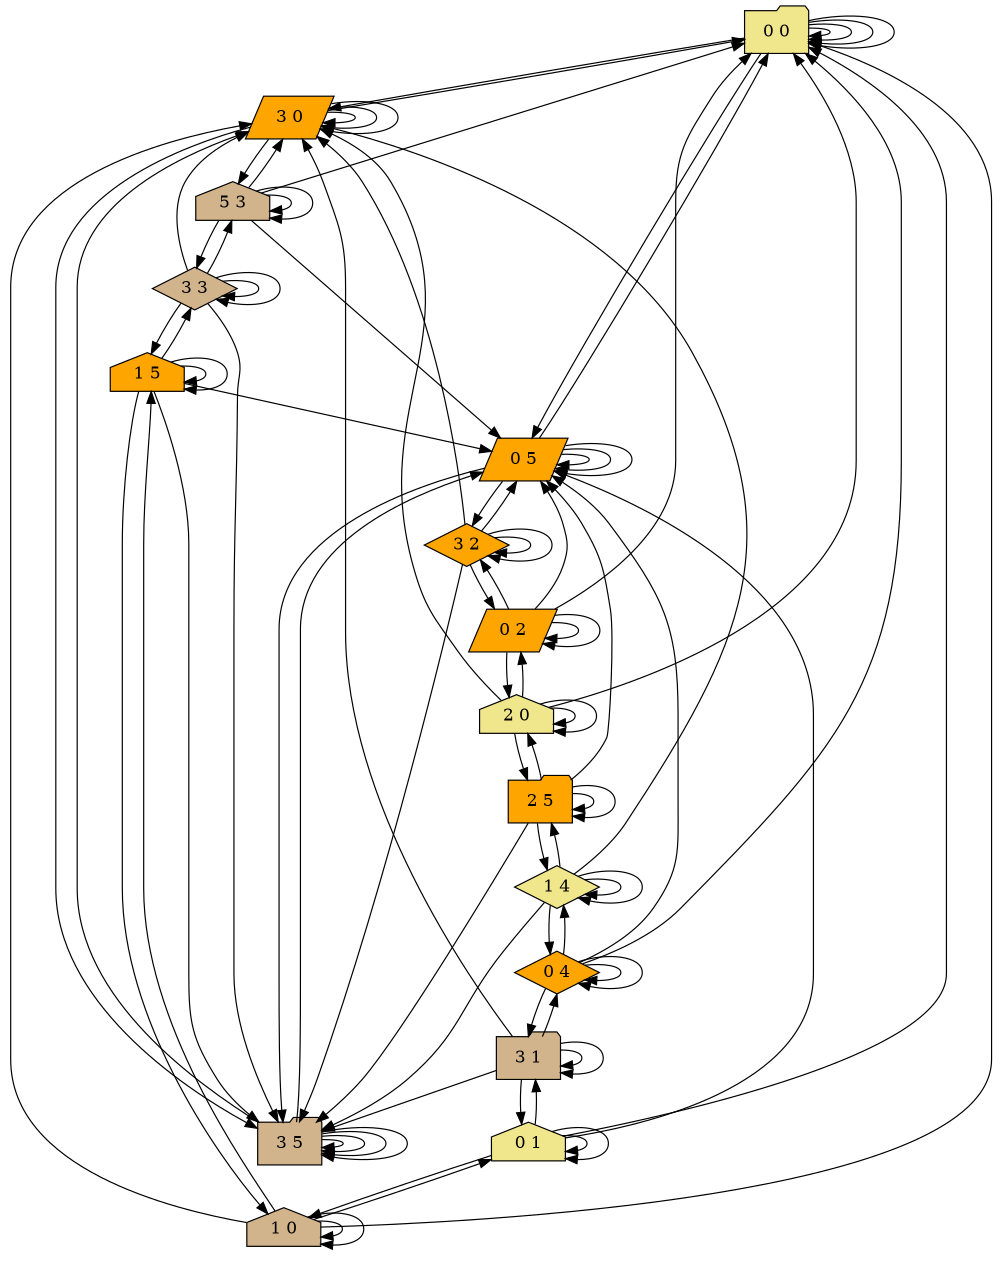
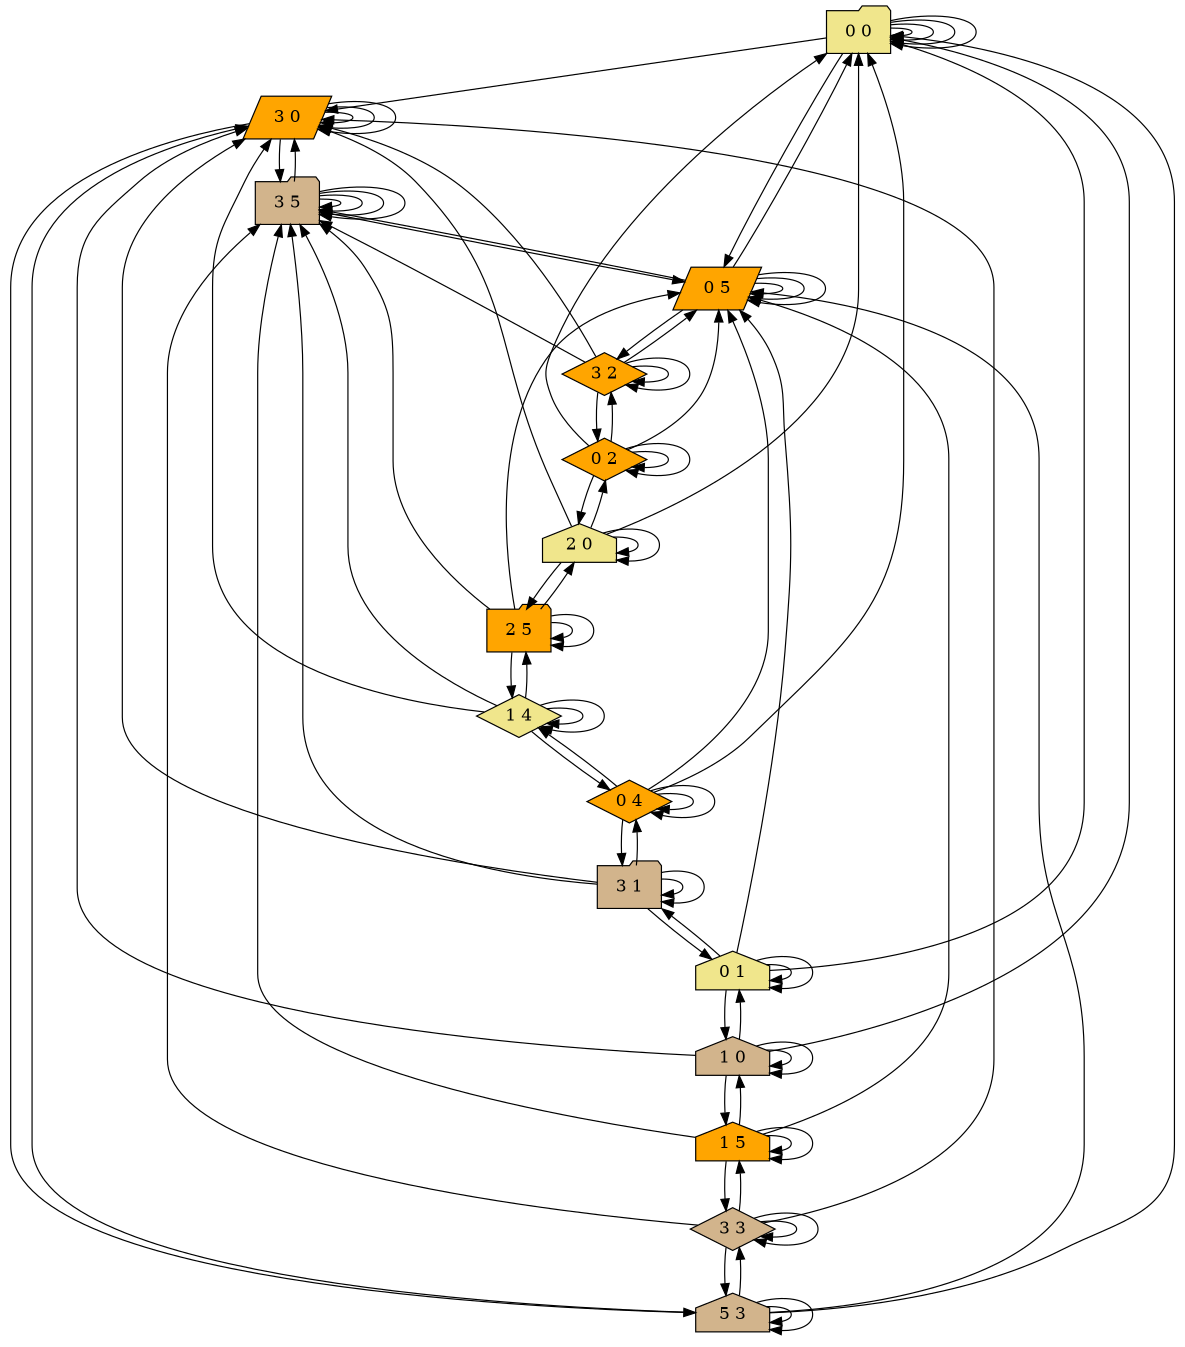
  digraph {
    node [fillcolor=orange shape=house style=filled]
    n1 [fillcolor=khaki label="0 0" shape=folder]
    n2 [label="3 0" shape=parallelogram]
    n3 [label="0 5" shape=parallelogram]
    n4 [fillcolor=tan label="3 5" shape=folder]
    n5 [fillcolor=tan label="5 3"]
    n6 [label="3 2" shape=diamond]
    n7 [fillcolor=tan label="3 3" shape=diamond]
-   n8 [label="0 2" shape=parallelogram]
+   n8 [label="0 2" shape=diamond]
    n9 [label="1 5"]
    n10 [fillcolor=khaki label="2 0"]
    n11 [fillcolor=tan label="1 0"]
    n12 [label="2 5" shape=folder]
    n13 [fillcolor=khaki label="0 1"]
    n14 [fillcolor=khaki label="1 4" shape=diamond]
    n15 [fillcolor=tan label="3 1" shape=folder]
    n16 [label="0 4" shape=diamond]
    n1 -> n1
    n1 -> n1
    n1 -> n1
    n1 -> n1
    n1 -> n2
    n1 -> n3
-   n2 -> n1
    n2 -> n2
    n2 -> n2
    n2 -> n2
    n2 -> n4
    n2 -> n5
    n3 -> n1
    n3 -> n3
    n3 -> n3
    n3 -> n3
    n3 -> n4
    n3 -> n6
    n4 -> n2
    n4 -> n3
    n4 -> n4
    n4 -> n4
    n4 -> n4
    n4 -> n4
    n5 -> n1
    n5 -> n2
    n5 -> n3
    n5 -> n5
    n5 -> n5
    n5 -> n7
    n6 -> n2
    n6 -> n3
    n6 -> n4
    n6 -> n6
    n6 -> n6
    n6 -> n8
    n7 -> n2
    n7 -> n4
    n7 -> n5
    n7 -> n7
    n7 -> n7
    n7 -> n9
    n8 -> n1
    n8 -> n3
    n8 -> n6
    n8 -> n8
    n8 -> n8
    n8 -> n10
    n9 -> n3
    n9 -> n4
    n9 -> n7
    n9 -> n9
    n9 -> n9
    n9 -> n11
    n10 -> n1
    n10 -> n2
    n10 -> n8
    n10 -> n10
    n10 -> n10
    n10 -> n12
    n11 -> n1
    n11 -> n2
    n11 -> n9
    n11 -> n11
    n11 -> n11
    n11 -> n13
    n12 -> n3
    n12 -> n4
    n12 -> n10
    n12 -> n12
    n12 -> n12
    n12 -> n14
    n13 -> n1
    n13 -> n3
    n13 -> n11
    n13 -> n13
    n13 -> n13
    n13 -> n15
    n14 -> n2
    n14 -> n4
    n14 -> n12
    n14 -> n14
    n14 -> n14
    n14 -> n16
    n15 -> n2
    n15 -> n4
    n15 -> n13
    n15 -> n15
    n15 -> n15
    n15 -> n16
    n16 -> n1
    n16 -> n3
    n16 -> n14
    n16 -> n15
    n16 -> n16
    n16 -> n16
  }
